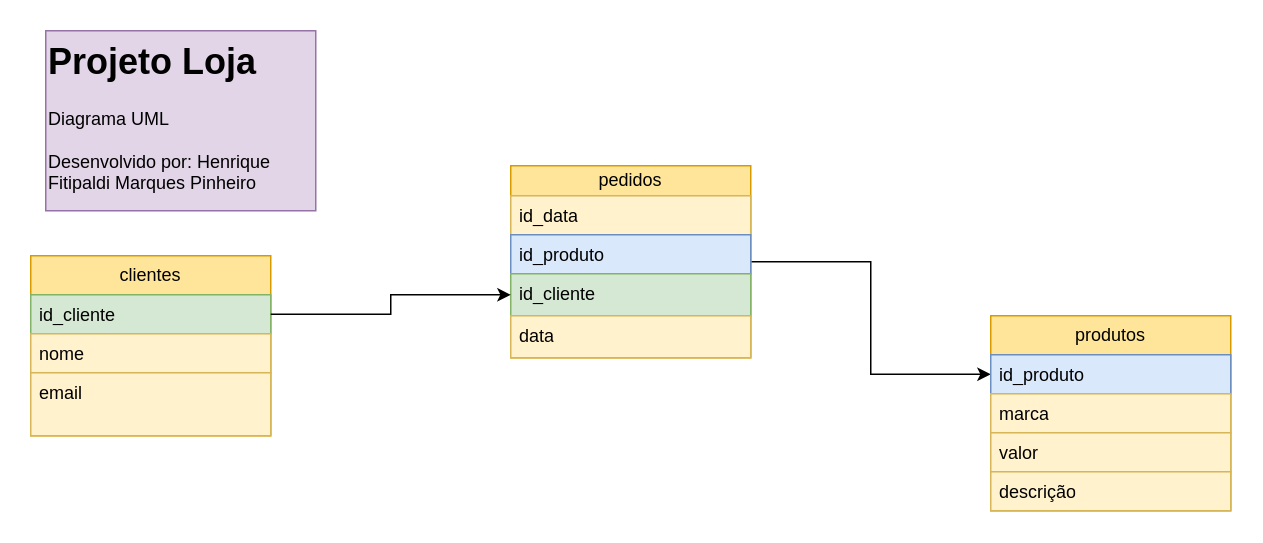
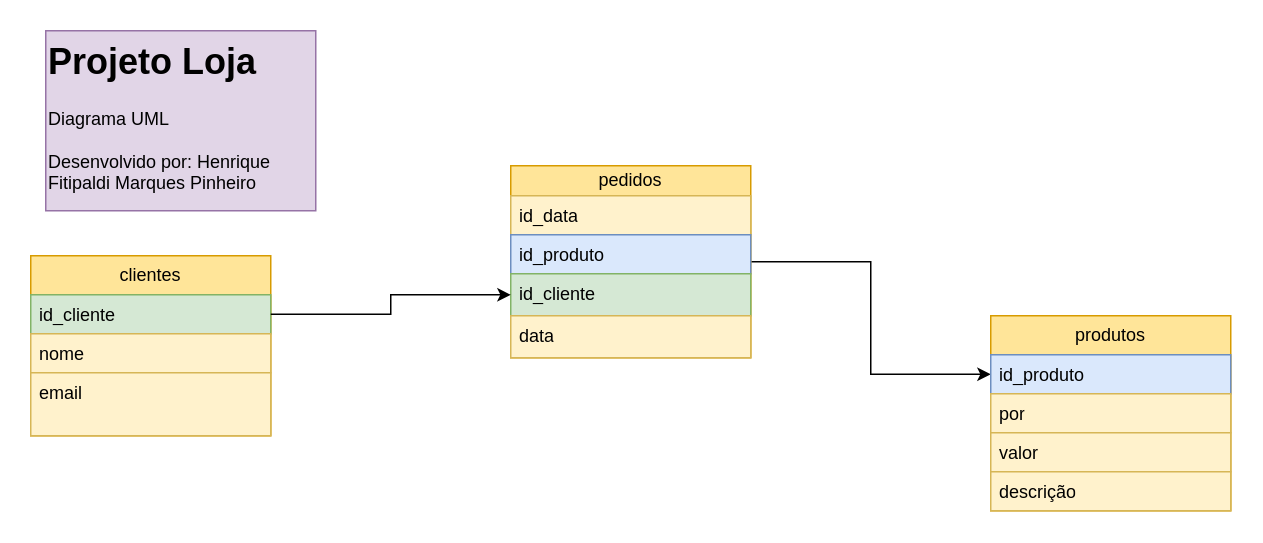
  <mxCell id="0" />
  <mxCell id="1" parent="0" />
  <mxCell id="2" value="clientes" style="swimlane;fontStyle=0;childLayout=stackLayout;horizontal=1;startSize=26;fillColor=#FFE599;horizontalStack=0;resizeParent=1;resizeParentMax=0;resizeLast=0;collapsible=1;marginBottom=0;whiteSpace=wrap;html=1;strokeColor=#d79b00;" vertex="1" parent="1"><mxGeometry x="20" y="170" width="160" height="120" as="geometry" /></mxCell>
  <mxCell id="3" value="&lt;font style=&quot;color: rgb(0, 0, 0);&quot;&gt;id_cliente&lt;/font&gt;" style="text;strokeColor=#82b366;fillColor=#d5e8d4;align=left;verticalAlign=top;spacingLeft=4;spacingRight=4;overflow=hidden;rotatable=0;points=[[0,0.5],[1,0.5]];portConstraint=eastwest;whiteSpace=wrap;html=1;shadow=0;glass=0;" vertex="1" parent="2"><mxGeometry y="26" width="160" height="26" as="geometry" /></mxCell>
  <mxCell id="4" value="nome" style="text;strokeColor=#d6b656;fillColor=#fff2cc;align=left;verticalAlign=top;spacingLeft=4;spacingRight=4;overflow=hidden;rotatable=0;points=[[0,0.5],[1,0.5]];portConstraint=eastwest;whiteSpace=wrap;html=1;" vertex="1" parent="2"><mxGeometry y="52" width="160" height="26" as="geometry" /></mxCell>
  <mxCell id="5" value="email" style="text;strokeColor=#d6b656;fillColor=#fff2cc;align=left;verticalAlign=top;spacingLeft=4;spacingRight=4;overflow=hidden;rotatable=0;points=[[0,0.5],[1,0.5]];portConstraint=eastwest;whiteSpace=wrap;html=1;" vertex="1" parent="2"><mxGeometry y="78" width="160" height="42" as="geometry" /></mxCell>
  <mxCell id="6" style="edgeStyle=orthogonalEdgeStyle;rounded=0;orthogonalLoop=1;jettySize=auto;html=1;exitX=1;exitY=0.5;exitDx=0;exitDy=0;entryX=0;entryY=0.5;entryDx=0;entryDy=0;" edge="1" parent="1" source="7" target="13"><mxGeometry relative="1" as="geometry" /></mxCell>
  <mxCell id="7" value="pedidos" style="swimlane;fontStyle=0;childLayout=stackLayout;horizontal=1;startSize=20;fillColor=#FFE599;horizontalStack=0;resizeParent=1;resizeParentMax=0;resizeLast=0;collapsible=1;marginBottom=0;whiteSpace=wrap;html=1;swimlaneLine=1;glass=0;shadow=0;strokeColor=#d79b00;" vertex="1" parent="1"><mxGeometry x="340" y="110" width="160" height="128" as="geometry"><mxRectangle x="360" y="80" width="80" height="30" as="alternateBounds" /></mxGeometry></mxCell>
  <mxCell id="8" value="id_data" style="text;strokeColor=#d6b656;fillColor=#fff2cc;align=left;verticalAlign=top;spacingLeft=4;spacingRight=4;overflow=hidden;rotatable=0;points=[[0,0.5],[1,0.5]];portConstraint=eastwest;whiteSpace=wrap;html=1;" vertex="1" parent="7"><mxGeometry y="20" width="160" height="26" as="geometry" /></mxCell>
  <mxCell id="9" value="&lt;font style=&quot;color: rgb(0, 0, 0);&quot;&gt;id_produto&lt;/font&gt;" style="text;strokeColor=#6c8ebf;fillColor=#dae8fc;align=left;verticalAlign=top;spacingLeft=4;spacingRight=4;overflow=hidden;rotatable=0;points=[[0,0.5],[1,0.5]];portConstraint=eastwest;whiteSpace=wrap;html=1;" vertex="1" parent="7"><mxGeometry y="46" width="160" height="26" as="geometry" /></mxCell>
  <mxCell id="10" value="&lt;font style=&quot;color: rgb(0, 0, 0);&quot;&gt;id_cliente&lt;/font&gt;" style="text;strokeColor=#82b366;fillColor=#d5e8d4;align=left;verticalAlign=top;spacingLeft=4;spacingRight=4;overflow=hidden;rotatable=0;points=[[0,0.5],[1,0.5]];portConstraint=eastwest;whiteSpace=wrap;html=1;shadow=0;glass=0;" vertex="1" parent="7"><mxGeometry y="72" width="160" height="28" as="geometry" /></mxCell>
  <mxCell id="11" value="data" style="text;strokeColor=#d6b656;fillColor=#fff2cc;align=left;verticalAlign=top;spacingLeft=4;spacingRight=4;overflow=hidden;rotatable=0;points=[[0,0.5],[1,0.5]];portConstraint=eastwest;whiteSpace=wrap;html=1;" vertex="1" parent="7"><mxGeometry y="100" width="160" height="28" as="geometry" /></mxCell>
  <mxCell id="12" value="produtos" style="swimlane;fontStyle=0;childLayout=stackLayout;horizontal=1;startSize=26;fillColor=#FFE599;horizontalStack=0;resizeParent=1;resizeParentMax=0;resizeLast=0;collapsible=1;marginBottom=0;whiteSpace=wrap;html=1;strokeColor=#d79b00;" vertex="1" parent="1"><mxGeometry x="660" y="210" width="160" height="130" as="geometry" /></mxCell>
  <mxCell id="13" value="&lt;font style=&quot;color: rgb(0, 0, 0);&quot;&gt;id_produto&lt;/font&gt;" style="text;strokeColor=#6c8ebf;fillColor=#dae8fc;align=left;verticalAlign=top;spacingLeft=4;spacingRight=4;overflow=hidden;rotatable=0;points=[[0,0.5],[1,0.5]];portConstraint=eastwest;whiteSpace=wrap;html=1;" vertex="1" parent="12"><mxGeometry y="26" width="160" height="26" as="geometry" /></mxCell>
- <mxCell id="14" value="marca" style="text;strokeColor=#d6b656;fillColor=#fff2cc;align=left;verticalAlign=top;spacingLeft=4;spacingRight=4;overflow=hidden;rotatable=0;points=[[0,0.5],[1,0.5]];portConstraint=eastwest;whiteSpace=wrap;html=1;" vertex="1" parent="12"><mxGeometry y="52" width="160" height="26" as="geometry" /></mxCell>
+ <mxCell id="14" value="por" style="text;strokeColor=#d6b656;fillColor=#fff2cc;align=left;verticalAlign=top;spacingLeft=4;spacingRight=4;overflow=hidden;rotatable=0;points=[[0,0.5],[1,0.5]];portConstraint=eastwest;whiteSpace=wrap;html=1;" vertex="1" parent="12"><mxGeometry y="52" width="160" height="26" as="geometry" /></mxCell>
  <mxCell id="15" value="valor" style="text;strokeColor=#d6b656;fillColor=#fff2cc;align=left;verticalAlign=top;spacingLeft=4;spacingRight=4;overflow=hidden;rotatable=0;points=[[0,0.5],[1,0.5]];portConstraint=eastwest;whiteSpace=wrap;html=1;" vertex="1" parent="12"><mxGeometry y="78" width="160" height="26" as="geometry" /></mxCell>
  <mxCell id="16" value="descrição" style="text;strokeColor=#d6b656;fillColor=#fff2cc;align=left;verticalAlign=top;spacingLeft=4;spacingRight=4;overflow=hidden;rotatable=0;points=[[0,0.5],[1,0.5]];portConstraint=eastwest;whiteSpace=wrap;html=1;" vertex="1" parent="12"><mxGeometry y="104" width="160" height="26" as="geometry" /></mxCell>
  <mxCell id="17" style="edgeStyle=orthogonalEdgeStyle;rounded=0;orthogonalLoop=1;jettySize=auto;html=1;entryX=0;entryY=0.5;entryDx=0;entryDy=0;exitX=1;exitY=0.5;exitDx=0;exitDy=0;" edge="1" parent="1" source="3" target="10"><mxGeometry relative="1" as="geometry"><mxPoint x="250" y="200" as="sourcePoint" /></mxGeometry></mxCell>
  <mxCell id="18" value="&lt;h1 style=&quot;margin-top: 0px;&quot;&gt;Projeto Loja&lt;/h1&gt;&lt;div&gt;Diagrama UML&lt;/div&gt;&lt;div&gt;&lt;br&gt;&lt;/div&gt;&lt;div&gt;Desenvolvido por: Henrique Fitipaldi Marques Pinheiro&lt;/div&gt;" style="text;html=1;whiteSpace=wrap;overflow=hidden;rounded=0;strokeColor=#9673a6;fillColor=#e1d5e7;" vertex="1" parent="1"><mxGeometry x="30" y="20" width="180" height="120" as="geometry" /></mxCell>
